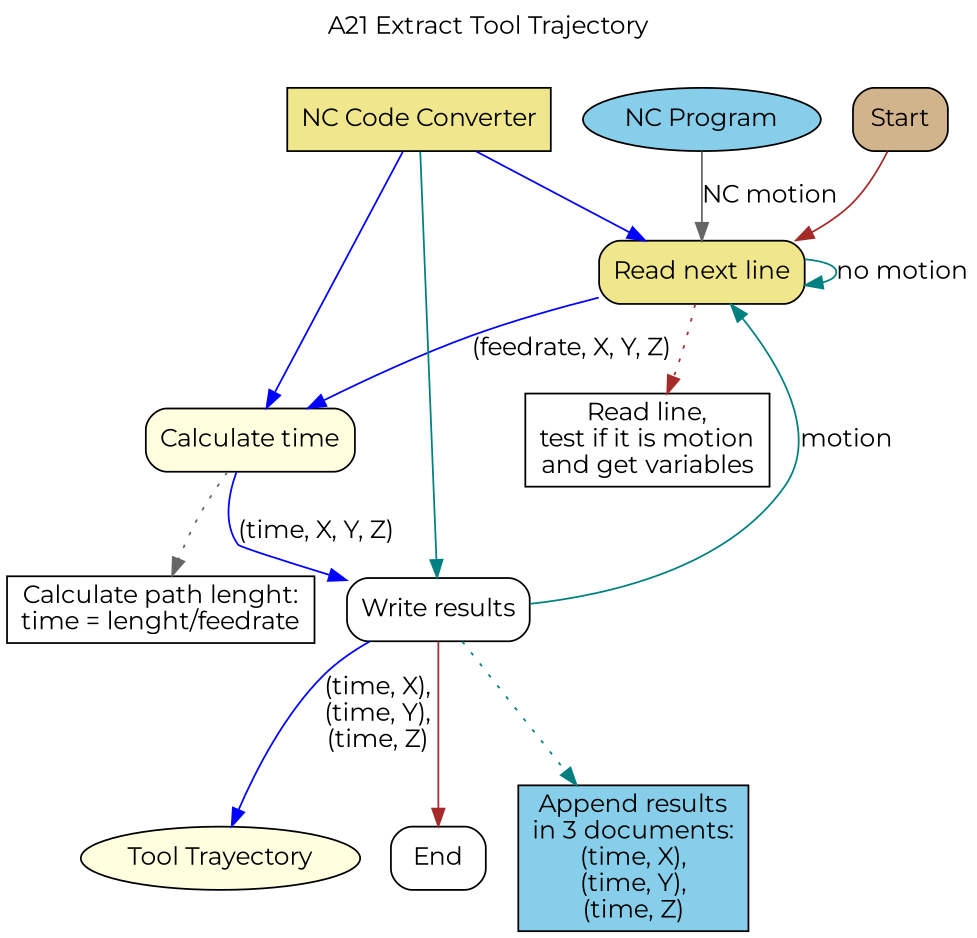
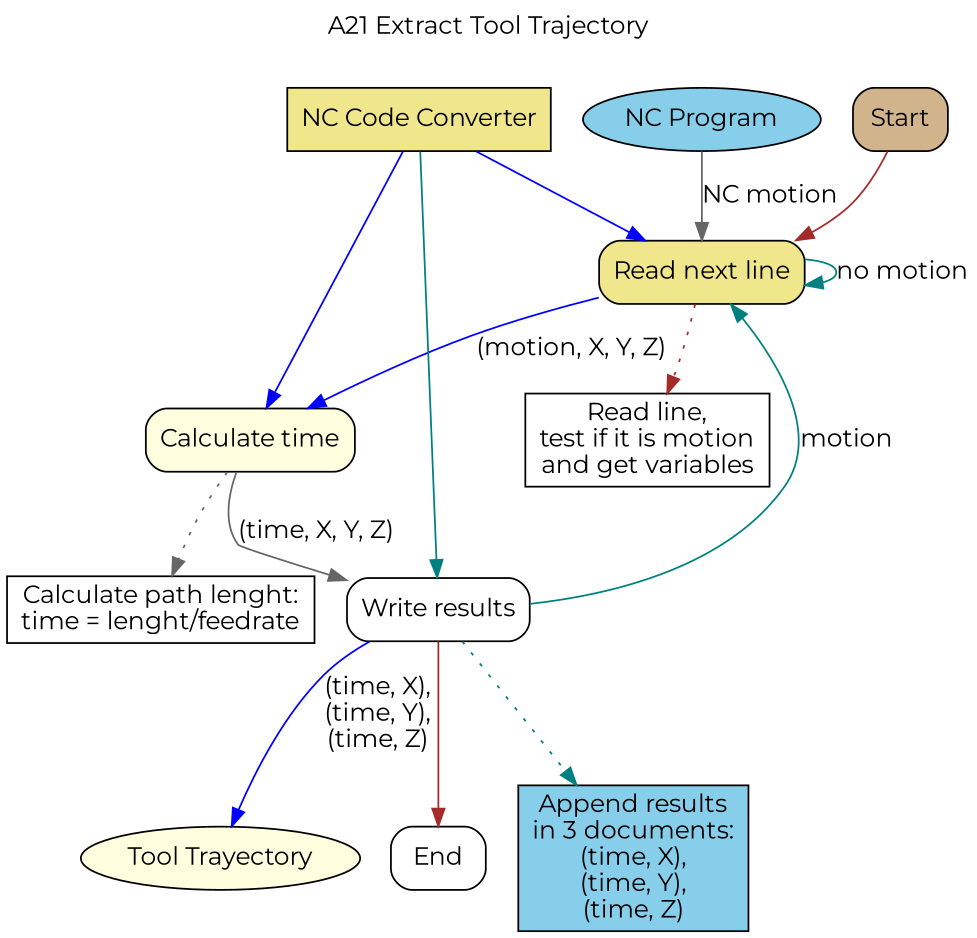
  digraph {
    fontname=Montserrat
    label="A21 Extract Tool Trajectory"
    labelloc=t
    node [color=black fillcolor=white fontname=Montserrat shape=box style=filled]
    edge [color=blue dir=forward fontname=Montserrat style=solid]
    n1 [fillcolor=skyblue label="NC Program" shape=ellipse]
    n2 [fillcolor=khaki label="Read next line" style="filled, rounded"]
    n3 [fillcolor=lightyellow label="Calculate time" style="filled, rounded"]
    n4 [label="Read line,\ntest if it is motion\nand get variables"]
    n5 [fillcolor=lightyellow label="Tool Trayectory" shape=ellipse]
    n6 [fillcolor=khaki label="NC Code Converter"]
    n7 [label="Write results" style="filled, rounded"]
    n8 [label="Calculate path lenght:\ntime = lenght/feedrate"]
    End [style="filled, rounded"]
    n10 [fillcolor=skyblue label="Append results\nin 3 documents:\n(time, X),\n(time, Y),\n(time, Z)"]
    Start [fillcolor=tan style="filled, rounded"]
    n1 -> n2 [color=gray40 label="NC motion"]
    n2 -> n2 [color=teal label="no motion"]
-   n2 -> n3 [label="(feedrate, X, Y, Z)"]
+   n2 -> n3 [label="(motion, X, Y, Z)"]
    n2 -> n4 [color=brown style=dotted]
-   n3 -> n7 [label="(time, X, Y, Z)"]
+   n3 -> n7 [color=gray40 label="(time, X, Y, Z)"]
    n3 -> n8 [color=gray40 style=dotted]
    n6 -> n2
    n6 -> n3
    n6 -> n7 [color=teal]
    n7 -> n2 [color=teal label=motion]
    n7 -> n5 [label="(time, X),\n(time, Y),\n(time, Z)"]
    n7 -> End [color=brown]
    n7 -> n10 [color=teal style=dotted]
    Start -> n2 [color=brown]
  }
